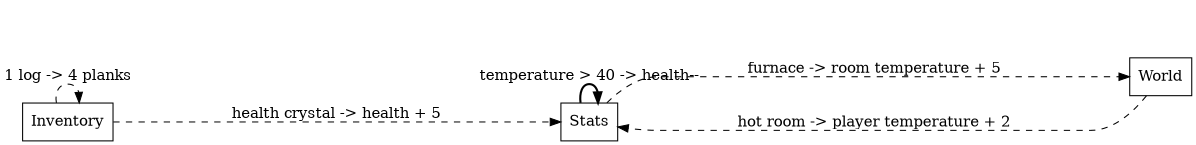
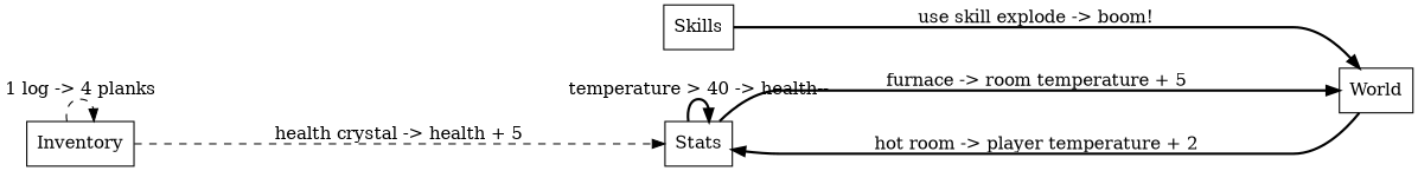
  digraph {
    rankdir=LR
    node [shape=box]
    edge [minlen=6 style=dashed]
    n1 [label=Stats]
    n2 [label=World]
    n3 [label=Inventory]
+   n4 [label=Skills]
    n1 -> n1 [label="temperature > 40 -> health--" style=bold]
-   n1 -> n2 [label="furnace -> room temperature + 5"]
-   n2 -> n1 [label="hot room -> player temperature + 2"]
+   n1 -> n2 [label="furnace -> room temperature + 5" style=bold]
+   n2 -> n1 [label="hot room -> player temperature + 2" style=bold]
    n3 -> n1 [label="health crystal -> health + 5"]
    n3 -> n3 [label="1 log -> 4 planks"]
+   n4 -> n2 [label="use skill explode -> boom!" style=bold]
  }
